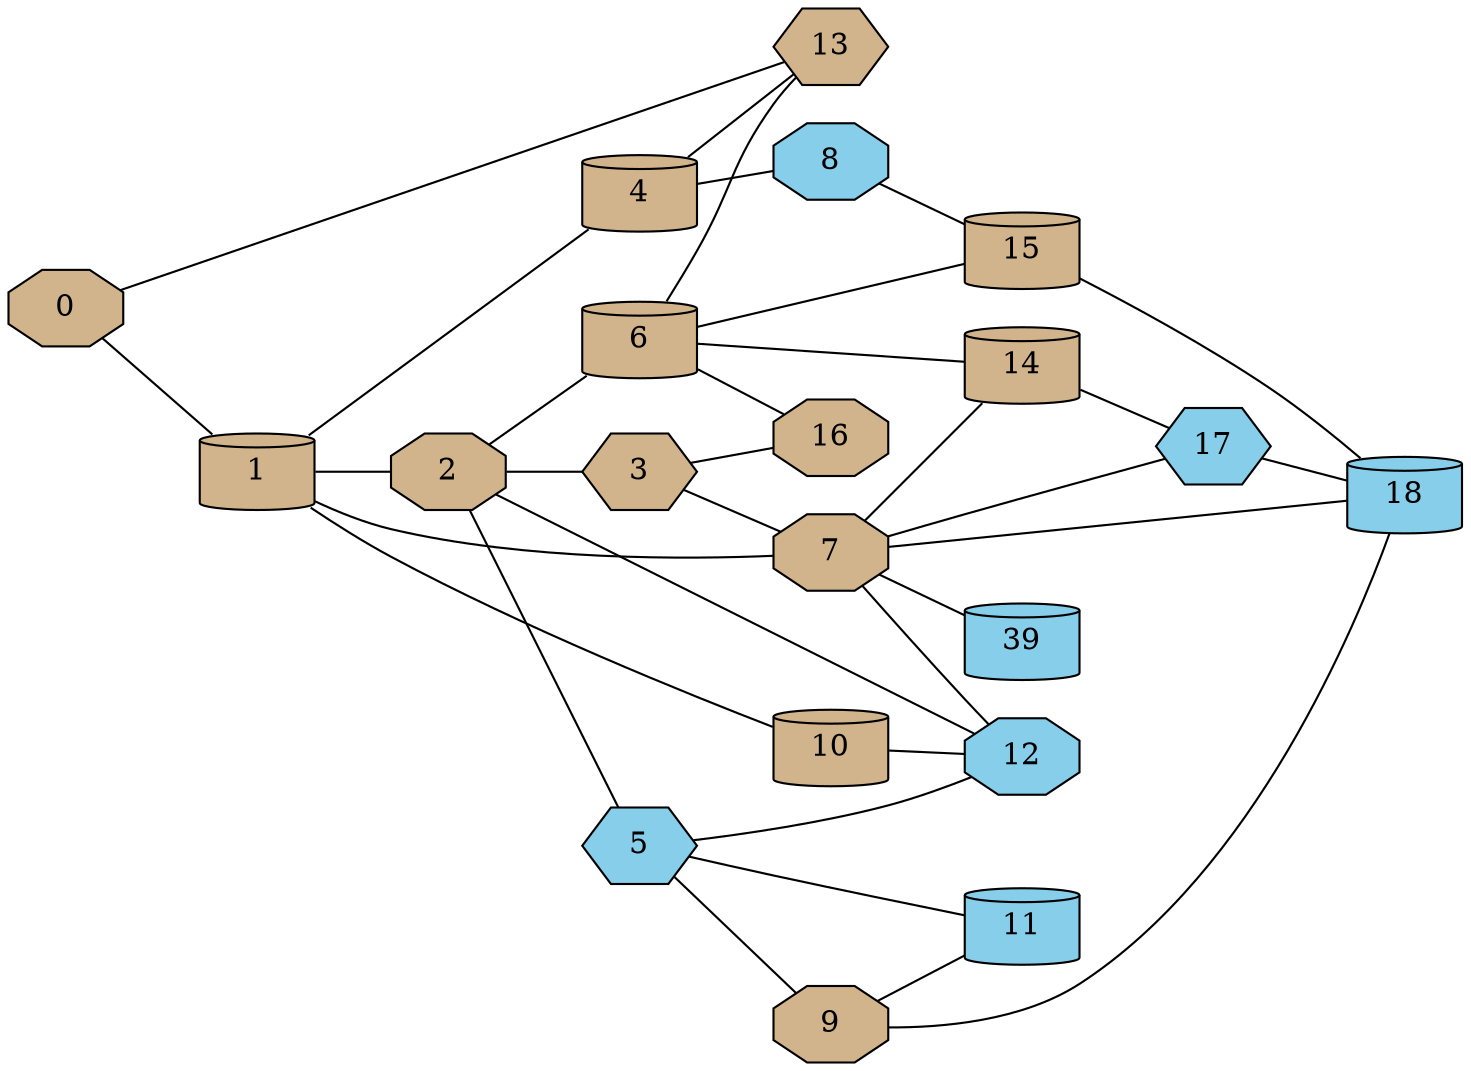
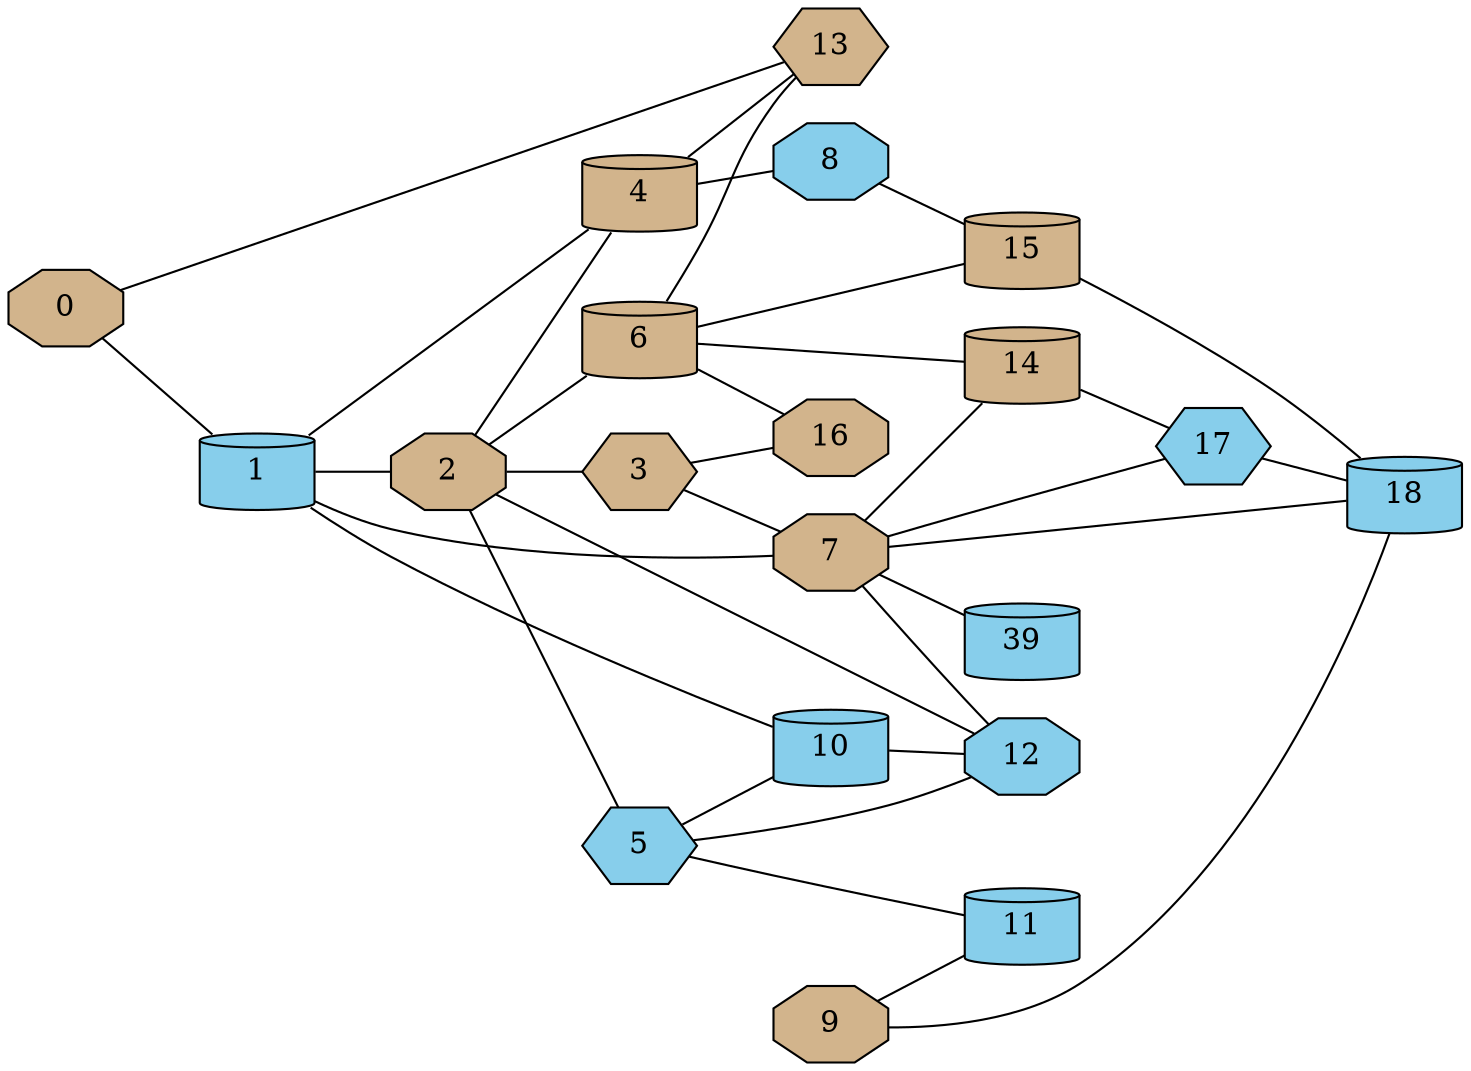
  graph {
    rankdir=LR
    node [fillcolor=tan shape=cylinder style=filled]
    0 [shape=octagon]
-   1
+   1 [fillcolor=skyblue]
    13 [shape=hexagon]
    2 [shape=octagon]
-   10
+   10 [fillcolor=skyblue]
    4
    7 [shape=octagon]
    3 [shape=hexagon]
    5 [fillcolor=skyblue shape=hexagon]
    6
    12 [fillcolor=skyblue shape=octagon]
    8 [fillcolor=skyblue shape=octagon]
    14
    n14 [fillcolor=skyblue label=39]
    17 [fillcolor=skyblue shape=hexagon]
    18 [fillcolor=skyblue]
    16 [shape=octagon]
    11 [fillcolor=skyblue]
    15
    9 [shape=octagon]
    0 -- 1
    0 -- 13
    1 -- 2
    1 -- 10
    1 -- 4
    1 -- 7
+   2 -- 4
    2 -- 3
    2 -- 5
    2 -- 6
    2 -- 12
    10 -- 12
    4 -- 13
    4 -- 8
    7 -- 12
    7 -- 14
    7 -- n14
    7 -- 17
    7 -- 18
    3 -- 7
    3 -- 16
-   5 -- 9
+   5 -- 10
    5 -- 12
    5 -- 11
    6 -- 13
    6 -- 14
    6 -- 16
    6 -- 15
    8 -- 15
    14 -- 17
    17 -- 18
    15 -- 18
    9 -- 18
    9 -- 11
  }
